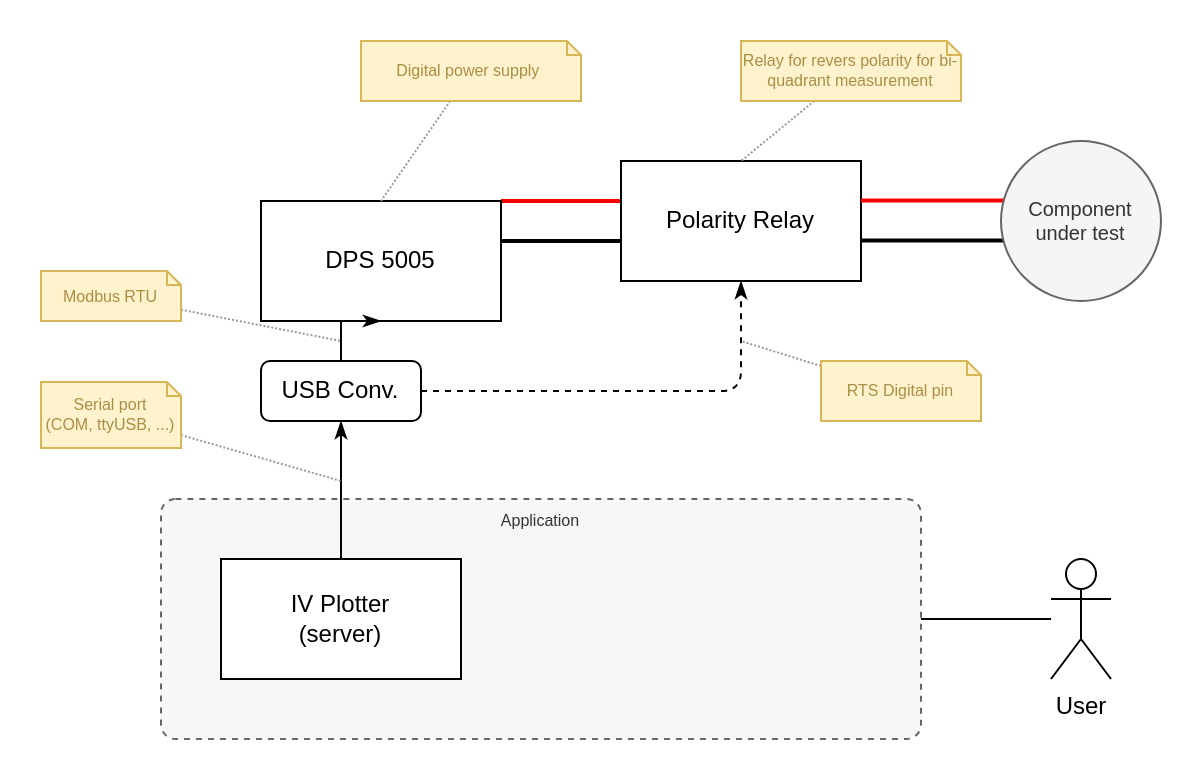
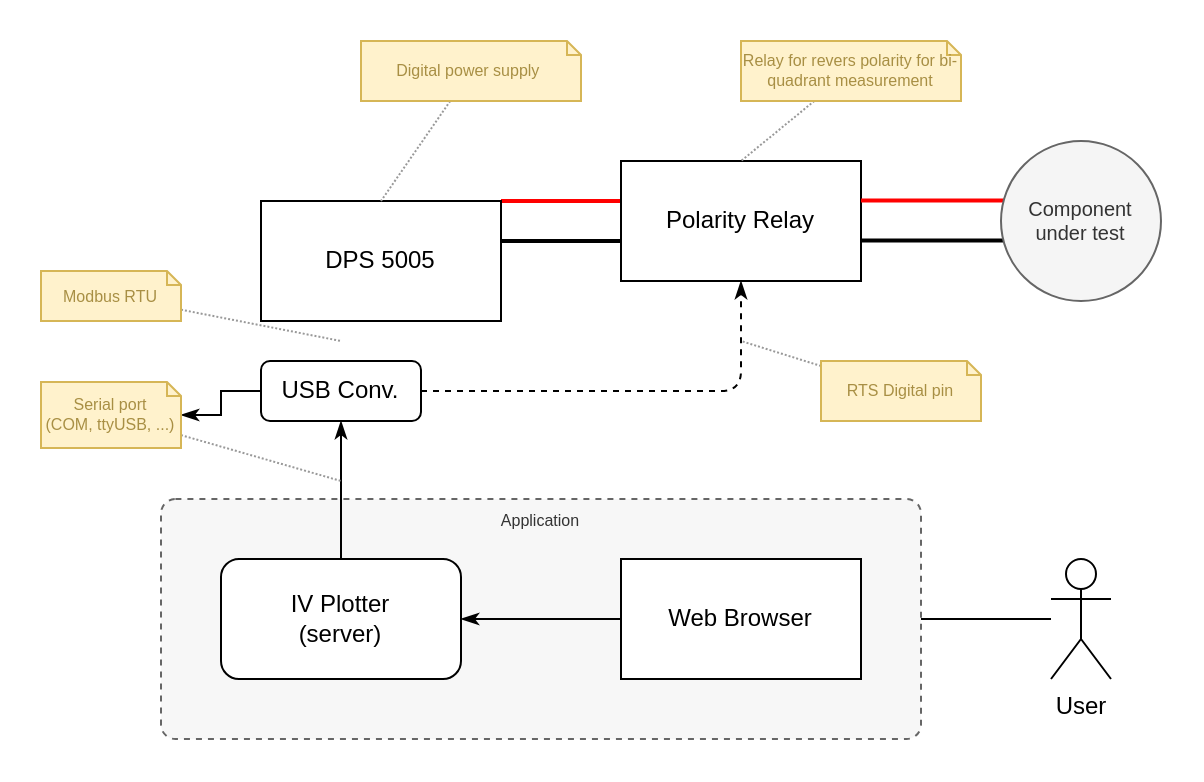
  <mxCell id="0" />
  <mxCell id="1" parent="0" />
  <mxCell id="2" value="Application" style="rounded=1;whiteSpace=wrap;html=1;arcSize=6;fillColor=#F7F7F7;strokeColor=#666666;fontColor=#333333;verticalAlign=top;fontSize=8;dashed=1;" vertex="1" parent="1"><mxGeometry x="80" y="249" width="380" height="120" as="geometry" /></mxCell>
  <mxCell id="3" value="" style="edgeStyle=orthogonalEdgeStyle;rounded=0;orthogonalLoop=1;jettySize=auto;html=1;endArrow=none;endFill=0;fillColor=#f8cecc;strokeColor=#FF0000;strokeWidth=2;" edge="1" parent="1" source="4" target="5"><mxGeometry relative="1" as="geometry"><Array as="points"><mxPoint x="280" y="100" /><mxPoint x="280" y="100" /></Array></mxGeometry></mxCell>
  <mxCell id="4" value="Polarity Relay" style="rounded=0;whiteSpace=wrap;html=1;" vertex="1" parent="1"><mxGeometry x="310" y="80" width="120" height="60" as="geometry" /></mxCell>
  <mxCell id="5" value="DPS 5005" style="rounded=0;whiteSpace=wrap;html=1;" vertex="1" parent="1"><mxGeometry x="130" y="100" width="120" height="60" as="geometry" /></mxCell>
  <mxCell id="6" value="" style="edgeStyle=orthogonalEdgeStyle;rounded=0;orthogonalLoop=1;jettySize=auto;html=1;endArrow=none;endFill=0;fillColor=#f5f5f5;strokeColor=#000000;strokeWidth=2;" edge="1" parent="1" source="4" target="5"><mxGeometry relative="1" as="geometry"><mxPoint x="310" y="99.69" as="sourcePoint" /><mxPoint x="230" y="99.69" as="targetPoint" /><Array as="points"><mxPoint x="290" y="120" /><mxPoint x="290" y="120" /></Array></mxGeometry></mxCell>
  <mxCell id="7" value="" style="edgeStyle=orthogonalEdgeStyle;rounded=0;orthogonalLoop=1;jettySize=auto;html=1;endArrow=none;endFill=0;fillColor=#f8cecc;strokeColor=#FF0000;strokeWidth=2;" edge="1" parent="1"><mxGeometry relative="1" as="geometry"><mxPoint x="510" y="99.786" as="sourcePoint" /><mxPoint x="430" y="99.786" as="targetPoint" /><Array as="points"><mxPoint x="480" y="99.5" /><mxPoint x="480" y="99.5" /></Array></mxGeometry></mxCell>
  <mxCell id="8" value="" style="edgeStyle=orthogonalEdgeStyle;rounded=0;orthogonalLoop=1;jettySize=auto;html=1;endArrow=none;endFill=0;fillColor=#f5f5f5;strokeColor=#000000;strokeWidth=2;" edge="1" parent="1"><mxGeometry relative="1" as="geometry"><mxPoint x="510" y="119.786" as="sourcePoint" /><mxPoint x="430" y="119.786" as="targetPoint" /><Array as="points"><mxPoint x="490" y="119.5" /><mxPoint x="490" y="119.5" /></Array></mxGeometry></mxCell>
  <mxCell id="9" value="Component under test" style="ellipse;whiteSpace=wrap;html=1;aspect=fixed;fillColor=#f5f5f5;strokeColor=#666666;fontColor=#333333;fontSize=10;fontStyle=0" vertex="1" parent="1"><mxGeometry x="500" y="70" width="80" height="80" as="geometry" /></mxCell>
- <mxCell id="10" value="" style="edgeStyle=orthogonalEdgeStyle;rounded=0;orthogonalLoop=1;jettySize=auto;html=1;endArrow=classicThin;endFill=1;strokeWidth=1;" edge="1" parent="1" source="12" target="5"><mxGeometry relative="1" as="geometry" /></mxCell>
+ <mxCell id="10" value="" style="edgeStyle=orthogonalEdgeStyle;rounded=0;orthogonalLoop=1;jettySize=auto;html=1;endArrow=classicThin;endFill=1;strokeWidth=1;" edge="1" parent="1" source="12" target="28"><mxGeometry relative="1" as="geometry" /></mxCell>
  <mxCell id="11" style="edgeStyle=orthogonalEdgeStyle;rounded=1;orthogonalLoop=1;jettySize=auto;html=1;endArrow=classicThin;endFill=1;strokeWidth=1;dashed=1;" edge="1" parent="1" source="12" target="4"><mxGeometry relative="1" as="geometry" /></mxCell>
  <mxCell id="12" value="USB Conv." style="rounded=1;whiteSpace=wrap;html=1;" vertex="1" parent="1"><mxGeometry x="130" y="180" width="80" height="30" as="geometry" /></mxCell>
  <mxCell id="13" value="" style="edgeStyle=orthogonalEdgeStyle;rounded=0;orthogonalLoop=1;jettySize=auto;html=1;endArrow=classicThin;endFill=1;strokeWidth=1;" edge="1" parent="1" source="14" target="12"><mxGeometry relative="1" as="geometry" /></mxCell>
- <mxCell id="14" value="IV Plotter&lt;br&gt;(server)" style="rounded=0;whiteSpace=wrap;html=1;" vertex="1" parent="1"><mxGeometry x="110" y="279" width="120" height="60" as="geometry" /></mxCell>
+ <mxCell id="14" value="IV Plotter&lt;br&gt;(server)" style="whiteSpace=wrap;html=1;rounded=1;" vertex="1" parent="1"><mxGeometry x="110" y="279" width="120" height="60" as="geometry" /></mxCell>
+ <mxCell id="15" style="edgeStyle=orthogonalEdgeStyle;rounded=0;orthogonalLoop=1;jettySize=auto;html=1;endArrow=classicThin;endFill=1;strokeWidth=1;" edge="1" parent="1" source="16" target="14"><mxGeometry relative="1" as="geometry" /></mxCell>
+ <mxCell id="16" value="Web Browser" style="rounded=0;whiteSpace=wrap;html=1;" vertex="1" parent="1"><mxGeometry x="310" y="279" width="120" height="60" as="geometry" /></mxCell>
  <mxCell id="17" style="edgeStyle=orthogonalEdgeStyle;rounded=0;orthogonalLoop=1;jettySize=auto;html=1;endArrow=none;endFill=0;strokeWidth=1;" edge="1" parent="1" source="18" target="2"><mxGeometry relative="1" as="geometry" /></mxCell>
  <mxCell id="18" value="User" style="shape=umlActor;verticalLabelPosition=bottom;labelBackgroundColor=#ffffff;verticalAlign=top;html=1;outlineConnect=0;" vertex="1" parent="1"><mxGeometry x="525" y="279" width="30" height="60" as="geometry" /></mxCell>
  <mxCell id="19" style="rounded=1;orthogonalLoop=1;jettySize=auto;html=1;entryX=0.5;entryY=0;entryDx=0;entryDy=0;endArrow=none;endFill=0;strokeWidth=1;fontSize=8;fontColor=#A88F44;dashed=1;dashPattern=1 1;strokeColor=#999999;" edge="1" parent="1" source="20" target="5"><mxGeometry relative="1" as="geometry" /></mxCell>
  <mxCell id="20" value="Digital power supply&amp;nbsp;" style="shape=note;strokeWidth=1;fontSize=8;size=7;whiteSpace=wrap;html=1;fillColor=#fff2cc;strokeColor=#d6b656;fontColor=#A88F44;" vertex="1" parent="1"><mxGeometry x="180" y="20" width="110" height="30" as="geometry" /></mxCell>
  <mxCell id="21" style="edgeStyle=none;rounded=1;orthogonalLoop=1;jettySize=auto;html=1;dashed=1;dashPattern=1 1;endArrow=none;endFill=0;strokeColor=#999999;strokeWidth=1;fontSize=8;fontColor=#A88F44;entryX=0.5;entryY=0;entryDx=0;entryDy=0;" edge="1" parent="1" source="22" target="4"><mxGeometry relative="1" as="geometry" /></mxCell>
  <mxCell id="22" value="Relay for revers polarity for bi-quadrant measurement" style="shape=note;strokeWidth=1;fontSize=8;size=7;whiteSpace=wrap;html=1;fillColor=#fff2cc;strokeColor=#d6b656;fontColor=#A88F44;" vertex="1" parent="1"><mxGeometry x="370" y="20" width="110" height="30" as="geometry" /></mxCell>
  <mxCell id="23" style="edgeStyle=none;rounded=1;orthogonalLoop=1;jettySize=auto;html=1;dashed=1;dashPattern=1 1;endArrow=none;endFill=0;strokeColor=#999999;strokeWidth=1;fontSize=10;fontColor=#A88F44;" edge="1" parent="1" source="24"><mxGeometry relative="1" as="geometry"><mxPoint x="170" y="170" as="targetPoint" /></mxGeometry></mxCell>
  <mxCell id="24" value="Modbus RTU" style="shape=note;strokeWidth=1;fontSize=8;size=7;whiteSpace=wrap;html=1;fillColor=#fff2cc;strokeColor=#d6b656;fontColor=#A88F44;" vertex="1" parent="1"><mxGeometry x="20" y="135" width="70" height="25" as="geometry" /></mxCell>
  <mxCell id="25" style="edgeStyle=none;rounded=1;orthogonalLoop=1;jettySize=auto;html=1;dashed=1;dashPattern=1 1;endArrow=none;endFill=0;strokeColor=#999999;strokeWidth=1;fontSize=10;fontColor=#A88F44;" edge="1" parent="1" source="26"><mxGeometry relative="1" as="geometry"><mxPoint x="370" y="170" as="targetPoint" /></mxGeometry></mxCell>
  <mxCell id="26" value="RTS Digital pin" style="shape=note;strokeWidth=1;fontSize=8;size=7;whiteSpace=wrap;html=1;fillColor=#fff2cc;strokeColor=#d6b656;fontColor=#A88F44;" vertex="1" parent="1"><mxGeometry x="410" y="180" width="80" height="30" as="geometry" /></mxCell>
  <mxCell id="27" style="edgeStyle=none;rounded=1;orthogonalLoop=1;jettySize=auto;html=1;dashed=1;dashPattern=1 1;endArrow=none;endFill=0;strokeColor=#999999;strokeWidth=1;fontSize=10;fontColor=#A88F44;" edge="1" parent="1" source="28"><mxGeometry relative="1" as="geometry"><mxPoint x="170" y="240" as="targetPoint" /></mxGeometry></mxCell>
  <mxCell id="28" value="Serial port&lt;br&gt;(COM, ttyUSB, ...)" style="shape=note;strokeWidth=1;fontSize=8;size=7;whiteSpace=wrap;html=1;fillColor=#fff2cc;strokeColor=#d6b656;fontColor=#A88F44;" vertex="1" parent="1"><mxGeometry x="20" y="190.5" width="70" height="33" as="geometry" /></mxCell>
